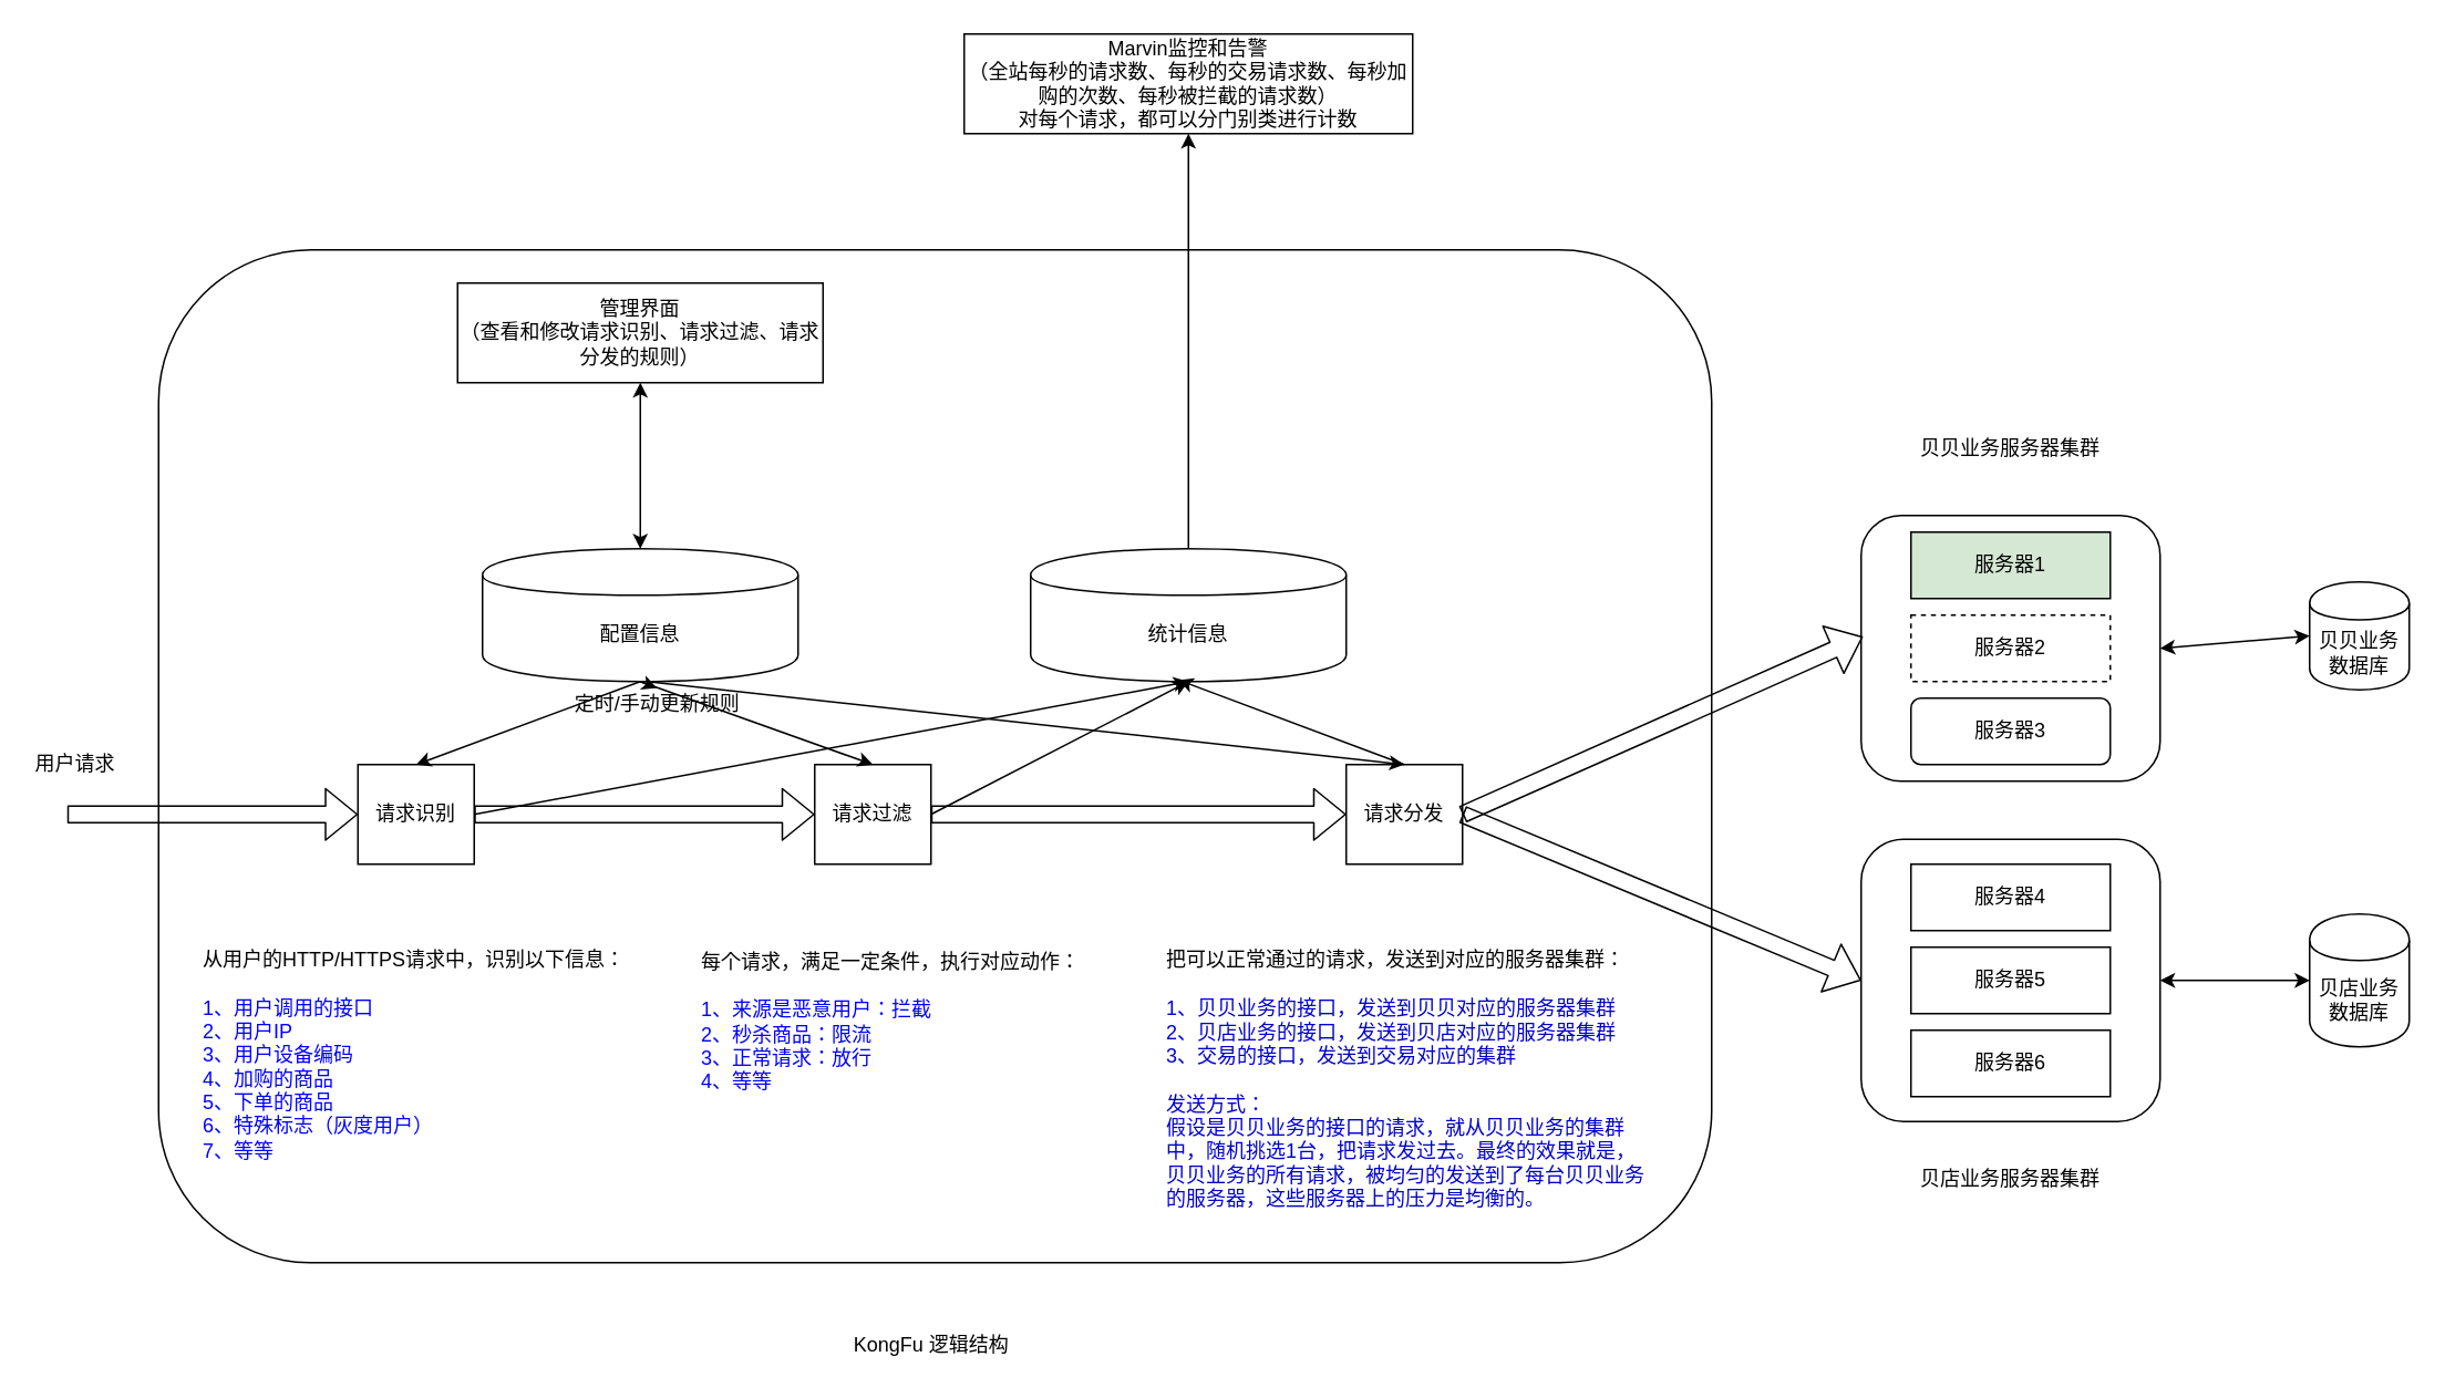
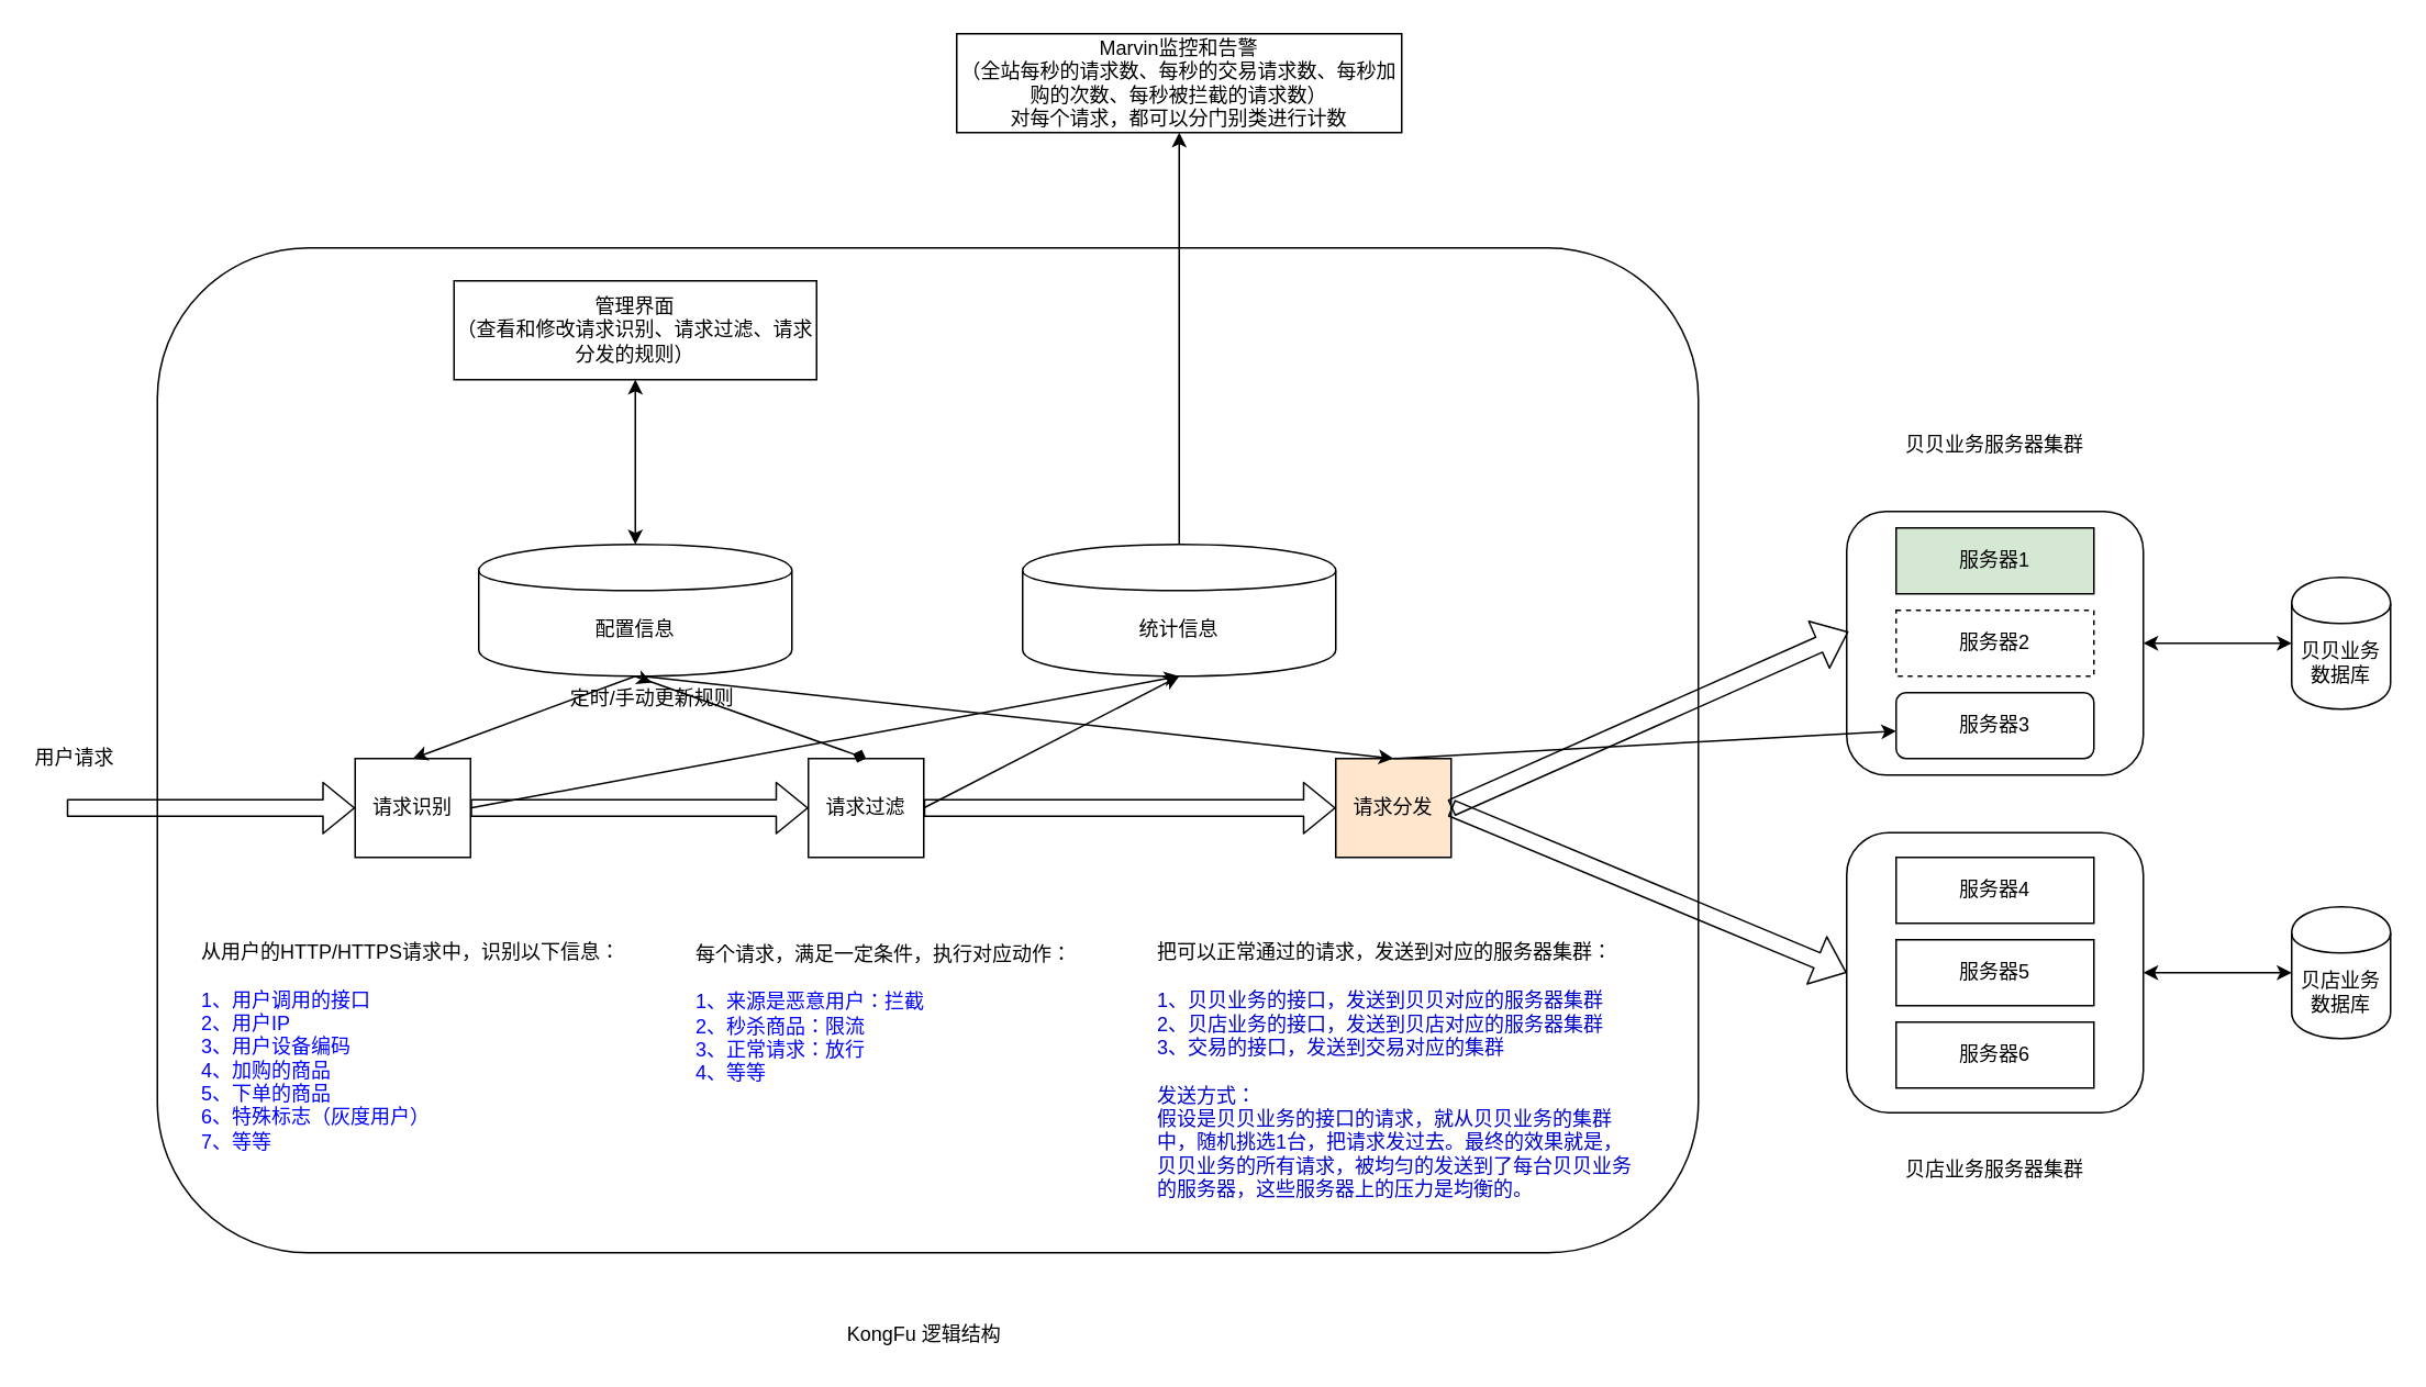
  <mxCell id="0" />
  <mxCell id="1" parent="0" />
  <mxCell id="2" value="" style="rounded=1;whiteSpace=wrap;html=1;" vertex="1" parent="1"><mxGeometry x="95" y="150" width="935" height="610" as="geometry" /></mxCell>
  <mxCell id="3" value="" style="rounded=1;whiteSpace=wrap;html=1;" vertex="1" parent="1"><mxGeometry x="1120" y="310" width="180" height="160" as="geometry" /></mxCell>
  <mxCell id="4" value="" style="rounded=1;whiteSpace=wrap;html=1;direction=west;" vertex="1" parent="1"><mxGeometry x="1120" y="505" width="180" height="170" as="geometry" /></mxCell>
  <mxCell id="5" value="请求识别" style="rounded=0;whiteSpace=wrap;html=1;" vertex="1" parent="1"><mxGeometry x="215" y="460" width="70" height="60" as="geometry" /></mxCell>
- <mxCell id="6" value="贝贝业务数据库" style="shape=cylinder;whiteSpace=wrap;html=1;boundedLbl=1;backgroundOutline=1;" vertex="1" parent="1"><mxGeometry x="1390" y="350" width="60" height="65" as="geometry" /></mxCell>
+ <mxCell id="6" value="贝贝业务数据库" style="shape=cylinder;whiteSpace=wrap;html=1;boundedLbl=1;backgroundOutline=1;" vertex="1" parent="1"><mxGeometry x="1390" y="350" width="60" height="80" as="geometry" /></mxCell>
  <mxCell id="7" value="贝店业务数据库" style="shape=cylinder;whiteSpace=wrap;html=1;boundedLbl=1;backgroundOutline=1;" vertex="1" parent="1"><mxGeometry x="1390" y="550" width="60" height="80" as="geometry" /></mxCell>
  <mxCell id="8" value="服务器1" style="rounded=0;whiteSpace=wrap;html=1;fillColor=#d5e8d4;" vertex="1" parent="1"><mxGeometry x="1150" y="320" width="120" height="40" as="geometry" /></mxCell>
  <mxCell id="9" value="&lt;span style=&quot;white-space: normal&quot;&gt;服务器2&lt;/span&gt;" style="rounded=0;whiteSpace=wrap;html=1;dashed=1;" vertex="1" parent="1"><mxGeometry x="1150" y="370" width="120" height="40" as="geometry" /></mxCell>
  <mxCell id="10" value="&lt;span style=&quot;white-space: normal&quot;&gt;服务器3&lt;/span&gt;" style="whiteSpace=wrap;html=1;rounded=1;" vertex="1" parent="1"><mxGeometry x="1150" y="420" width="120" height="40" as="geometry" /></mxCell>
  <mxCell id="11" value="&lt;span style=&quot;white-space: normal&quot;&gt;服务器4&lt;/span&gt;" style="rounded=0;whiteSpace=wrap;html=1;" vertex="1" parent="1"><mxGeometry x="1150" y="520" width="120" height="40" as="geometry" /></mxCell>
  <mxCell id="12" value="&lt;span style=&quot;white-space: normal&quot;&gt;服务器5&lt;/span&gt;" style="rounded=0;whiteSpace=wrap;html=1;" vertex="1" parent="1"><mxGeometry x="1150" y="570" width="120" height="40" as="geometry" /></mxCell>
  <mxCell id="13" value="&lt;span style=&quot;white-space: normal&quot;&gt;服务器6&lt;/span&gt;" style="rounded=0;whiteSpace=wrap;html=1;" vertex="1" parent="1"><mxGeometry x="1150" y="620" width="120" height="40" as="geometry" /></mxCell>
  <mxCell id="14" value="贝贝业务服务器集群" style="text;html=1;strokeColor=none;fillColor=none;align=center;verticalAlign=middle;whiteSpace=wrap;rounded=0;" vertex="1" parent="1"><mxGeometry x="1135" y="260" width="150" height="20" as="geometry" /></mxCell>
  <mxCell id="15" value="贝店业务服务器集群" style="text;html=1;strokeColor=none;fillColor=none;align=center;verticalAlign=middle;whiteSpace=wrap;rounded=0;" vertex="1" parent="1"><mxGeometry x="1140" y="700" width="140" height="20" as="geometry" /></mxCell>
  <mxCell id="16" value="请求过滤" style="rounded=0;whiteSpace=wrap;html=1;" vertex="1" parent="1"><mxGeometry x="490" y="460" width="70" height="60" as="geometry" /></mxCell>
- <mxCell id="17" value="请求分发" style="rounded=0;whiteSpace=wrap;html=1;" vertex="1" parent="1"><mxGeometry x="810" y="460" width="70" height="60" as="geometry" /></mxCell>
+ <mxCell id="17" value="请求分发" style="rounded=0;whiteSpace=wrap;html=1;fillColor=#ffe6cc;" vertex="1" parent="1"><mxGeometry x="810" y="460" width="70" height="60" as="geometry" /></mxCell>
  <mxCell id="18" value="从用户的HTTP/HTTPS请求中，识别以下信息：&lt;br&gt;&lt;font color=&quot;#0000ff&quot;&gt;&lt;br&gt;1、用户调用的接口&lt;br&gt;2、用户IP&lt;br&gt;3、用户设备编码&lt;br&gt;4、加购的商品&lt;br&gt;5、下单的商品&lt;br&gt;6、特殊标志（灰度用户）&lt;br&gt;7、等等&lt;/font&gt;" style="text;html=1;strokeColor=none;fillColor=none;align=left;verticalAlign=middle;whiteSpace=wrap;rounded=0;" vertex="1" parent="1"><mxGeometry x="120" y="590" width="295" height="90" as="geometry" /></mxCell>
  <mxCell id="19" value="每个请求，满足一定条件，执行对应动作：&lt;br&gt;&lt;font color=&quot;#0000ff&quot;&gt;&lt;br&gt;1、来源是恶意用户：拦截&lt;br&gt;2、秒杀商品：限流&lt;br&gt;3、正常请求：放行&lt;br&gt;4、等等&lt;/font&gt;" style="text;html=1;strokeColor=none;fillColor=none;align=left;verticalAlign=middle;whiteSpace=wrap;rounded=0;" vertex="1" parent="1"><mxGeometry x="420" y="570" width="250" height="90" as="geometry" /></mxCell>
  <mxCell id="20" value="把可以正常通过的请求，发送到对应的服务器集群：&lt;br&gt;&lt;br&gt;&lt;font color=&quot;#0000cc&quot;&gt;1、贝贝业务的接口，发送到贝贝对应的服务器集群&lt;br&gt;2、贝店业务的接口，发送到贝店对应的服务器集群&lt;br&gt;3、交易的接口，发送到交易对应的集群&lt;br&gt;&lt;br&gt;发送方式：&lt;br&gt;假设是贝贝业务的接口的请求，就从贝贝业务的集群中，随机挑选1台，把请求发过去。最终的效果就是，贝贝业务的所有请求，被均匀的发送到了每台贝贝业务的服务器，这些服务器上的压力是均衡的。&lt;br&gt;&lt;/font&gt;" style="text;html=1;strokeColor=none;fillColor=none;align=left;verticalAlign=middle;whiteSpace=wrap;rounded=0;" vertex="1" parent="1"><mxGeometry x="700" y="605" width="290" height="90" as="geometry" /></mxCell>
  <mxCell id="21" value="配置信息" style="shape=cylinder;whiteSpace=wrap;html=1;boundedLbl=1;backgroundOutline=1;" vertex="1" parent="1"><mxGeometry x="290" y="330" width="190" height="80" as="geometry" /></mxCell>
  <mxCell id="22" value="管理界面&lt;br&gt;（查看和修改请求识别、请求过滤、请求分发的规则）" style="rounded=0;whiteSpace=wrap;html=1;" vertex="1" parent="1"><mxGeometry x="275" y="170" width="220" height="60" as="geometry" /></mxCell>
  <mxCell id="23" value="统计信息" style="shape=cylinder;whiteSpace=wrap;html=1;boundedLbl=1;backgroundOutline=1;" vertex="1" parent="1"><mxGeometry x="620" y="330" width="190" height="80" as="geometry" /></mxCell>
  <mxCell id="24" value="Marvin监控和告警&lt;br&gt;（全站每秒的请求数、每秒的交易请求数、每秒加购的次数、每秒被拦截的请求数）&lt;br&gt;对每个请求，都可以分门别类进行计数" style="rounded=0;whiteSpace=wrap;html=1;" vertex="1" parent="1"><mxGeometry x="580" y="20" width="270" height="60" as="geometry" /></mxCell>
  <mxCell id="25" value="" style="shape=flexArrow;endArrow=classic;html=1;entryX=0;entryY=0.5;entryDx=0;entryDy=0;" edge="1" parent="1" target="5"><mxGeometry width="50" height="50" relative="1" as="geometry"><mxPoint x="40" y="490" as="sourcePoint" /><mxPoint x="210" y="490" as="targetPoint" /></mxGeometry></mxCell>
  <mxCell id="26" value="" style="shape=flexArrow;endArrow=classic;html=1;entryX=0;entryY=0.5;entryDx=0;entryDy=0;exitX=1;exitY=0.5;exitDx=0;exitDy=0;" edge="1" parent="1" source="5" target="16"><mxGeometry width="50" height="50" relative="1" as="geometry"><mxPoint x="90" y="500" as="sourcePoint" /><mxPoint x="220" y="500" as="targetPoint" /></mxGeometry></mxCell>
  <mxCell id="27" value="" style="shape=flexArrow;endArrow=classic;html=1;entryX=0;entryY=0.5;entryDx=0;entryDy=0;exitX=1;exitY=0.5;exitDx=0;exitDy=0;" edge="1" parent="1" source="16" target="17"><mxGeometry width="50" height="50" relative="1" as="geometry"><mxPoint x="295" y="500" as="sourcePoint" /><mxPoint x="500" y="500" as="targetPoint" /></mxGeometry></mxCell>
  <mxCell id="28" value="" style="endArrow=classic;html=1;entryX=0.5;entryY=0;entryDx=0;entryDy=0;exitX=0.5;exitY=1;exitDx=0;exitDy=0;" edge="1" parent="1" source="21" target="5"><mxGeometry width="50" height="50" relative="1" as="geometry"><mxPoint x="80" y="800" as="sourcePoint" /><mxPoint x="130" y="750" as="targetPoint" /></mxGeometry></mxCell>
- <mxCell id="29" value="" style="endArrow=classic;html=1;entryX=0.5;entryY=0;entryDx=0;entryDy=0;exitX=0.5;exitY=1;exitDx=0;exitDy=0;" edge="1" parent="1" source="21" target="16"><mxGeometry width="50" height="50" relative="1" as="geometry"><mxPoint x="395" y="420" as="sourcePoint" /><mxPoint x="260" y="470" as="targetPoint" /></mxGeometry></mxCell>
+ <mxCell id="29" value="" style="endArrow=diamond;html=1;entryX=0.5;entryY=0;entryDx=0;entryDy=0;exitX=0.5;exitY=1;exitDx=0;exitDy=0;" edge="1" parent="1" source="21" target="16"><mxGeometry width="50" height="50" relative="1" as="geometry"><mxPoint x="395" y="420" as="sourcePoint" /><mxPoint x="260" y="470" as="targetPoint" /></mxGeometry></mxCell>
  <mxCell id="30" value="" style="endArrow=classic;html=1;entryX=0.5;entryY=0;entryDx=0;entryDy=0;" edge="1" parent="1" target="17"><mxGeometry width="50" height="50" relative="1" as="geometry"><mxPoint x="389" y="410" as="sourcePoint" /><mxPoint x="535" y="470" as="targetPoint" /></mxGeometry></mxCell>
  <mxCell id="31" value="" style="endArrow=classic;startArrow=classic;html=1;entryX=0.5;entryY=1;entryDx=0;entryDy=0;" edge="1" parent="1" source="21" target="22"><mxGeometry width="50" height="50" relative="1" as="geometry"><mxPoint x="80" y="800" as="sourcePoint" /><mxPoint x="130" y="750" as="targetPoint" /></mxGeometry></mxCell>
  <mxCell id="32" value="" style="endArrow=classic;html=1;entryX=0.5;entryY=1;entryDx=0;entryDy=0;exitX=0.5;exitY=0;exitDx=0;exitDy=0;" edge="1" parent="1" source="23" target="24"><mxGeometry width="50" height="50" relative="1" as="geometry"><mxPoint x="395" y="420" as="sourcePoint" /><mxPoint x="855" y="470" as="targetPoint" /></mxGeometry></mxCell>
  <mxCell id="33" value="" style="shape=flexArrow;endArrow=classic;html=1;entryX=0.006;entryY=0.456;entryDx=0;entryDy=0;exitX=1;exitY=0.5;exitDx=0;exitDy=0;entryPerimeter=0;" edge="1" parent="1" source="17" target="3"><mxGeometry width="50" height="50" relative="1" as="geometry"><mxPoint x="570" y="500" as="sourcePoint" /><mxPoint x="820" y="500" as="targetPoint" /></mxGeometry></mxCell>
  <mxCell id="34" value="" style="shape=flexArrow;endArrow=classic;html=1;entryX=1;entryY=0.5;entryDx=0;entryDy=0;" edge="1" parent="1" target="4"><mxGeometry width="50" height="50" relative="1" as="geometry"><mxPoint x="880" y="490" as="sourcePoint" /><mxPoint x="1131.08" y="392.96" as="targetPoint" /></mxGeometry></mxCell>
  <mxCell id="35" value="" style="endArrow=classic;startArrow=classic;html=1;entryX=1;entryY=0.5;entryDx=0;entryDy=0;exitX=0;exitY=0.5;exitDx=0;exitDy=0;" edge="1" parent="1" source="6" target="3"><mxGeometry width="50" height="50" relative="1" as="geometry"><mxPoint x="1370" y="510" as="sourcePoint" /><mxPoint x="1370" y="410" as="targetPoint" /></mxGeometry></mxCell>
  <mxCell id="36" value="" style="endArrow=classic;startArrow=classic;html=1;entryX=0;entryY=0.5;entryDx=0;entryDy=0;exitX=0;exitY=0.5;exitDx=0;exitDy=0;" edge="1" parent="1" source="7" target="4"><mxGeometry width="50" height="50" relative="1" as="geometry"><mxPoint x="1400" y="400" as="sourcePoint" /><mxPoint x="1310" y="400" as="targetPoint" /></mxGeometry></mxCell>
  <mxCell id="37" value="定时/手动更新规则" style="text;html=1;strokeColor=none;fillColor=none;align=center;verticalAlign=middle;whiteSpace=wrap;rounded=0;" vertex="1" parent="1"><mxGeometry x="332.5" y="414" width="125" height="20" as="geometry" /></mxCell>
  <mxCell id="38" value="" style="endArrow=classic;html=1;entryX=0.5;entryY=0;entryDx=0;entryDy=0;exitX=0.5;exitY=1;exitDx=0;exitDy=0;" edge="1" parent="1" source="21" target="37"><mxGeometry width="50" height="50" relative="1" as="geometry"><mxPoint x="385" y="410" as="sourcePoint" /><mxPoint x="845" y="460" as="targetPoint" /></mxGeometry></mxCell>
  <mxCell id="39" value="" style="endArrow=classic;html=1;entryX=0.5;entryY=1;entryDx=0;entryDy=0;exitX=1;exitY=0.5;exitDx=0;exitDy=0;" edge="1" parent="1" source="5" target="23"><mxGeometry width="50" height="50" relative="1" as="geometry"><mxPoint x="400" y="530" as="sourcePoint" /><mxPoint x="130" y="750" as="targetPoint" /></mxGeometry></mxCell>
  <mxCell id="40" value="" style="endArrow=classic;html=1;exitX=1;exitY=0.5;exitDx=0;exitDy=0;entryX=0.5;entryY=1;entryDx=0;entryDy=0;" edge="1" parent="1" source="16" target="23"><mxGeometry width="50" height="50" relative="1" as="geometry"><mxPoint x="295" y="500" as="sourcePoint" /><mxPoint x="700" y="410" as="targetPoint" /></mxGeometry></mxCell>
- <mxCell id="41" value="" style="endArrow=classic;html=1;exitX=0.5;exitY=0;exitDx=0;exitDy=0;entryX=0.468;entryY=0.988;entryDx=0;entryDy=0;entryPerimeter=0;" edge="1" parent="1" source="17" target="23"><mxGeometry width="50" height="50" relative="1" as="geometry"><mxPoint x="570" y="500" as="sourcePoint" /><mxPoint x="710" y="420" as="targetPoint" /></mxGeometry></mxCell>
+ <mxCell id="41" value="" style="endArrow=classic;html=1;exitX=0.5;exitY=0;exitDx=0;exitDy=0;" edge="1" parent="1" source="17" target="10"><mxGeometry width="50" height="50" relative="1" as="geometry"><mxPoint x="570" y="500" as="sourcePoint" /><mxPoint x="710" y="420" as="targetPoint" /></mxGeometry></mxCell>
  <mxCell id="42" value="用户请求" style="text;html=1;strokeColor=none;fillColor=none;align=center;verticalAlign=middle;whiteSpace=wrap;rounded=0;" vertex="1" parent="1"><mxGeometry x="20" y="450" width="50" height="20" as="geometry" /></mxCell>
  <mxCell id="43" value="KongFu 逻辑结构" style="text;html=1;strokeColor=none;fillColor=none;align=center;verticalAlign=middle;whiteSpace=wrap;rounded=0;" vertex="1" parent="1"><mxGeometry x="492.5" y="800" width="135" height="20" as="geometry" /></mxCell>
